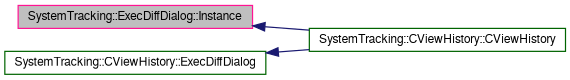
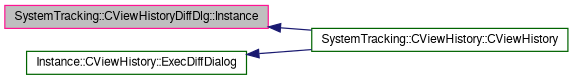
  digraph {
    rankdir=LR
    node [color=darkgreen fillcolor=white fontname=FreeSans fontsize=10 shape=record style=filled]
    edge [color=midnightblue dir=back fontname=FreeSans fontsize=10 labelfontname=FreeSans labelfontsize=10 style=solid]
-   n1 [color=deeppink fillcolor=grey75 fontcolor=black height=0.2 label="SystemTracking::ExecDiffDialog::Instance" width=0.4]
+   n1 [color=deeppink fillcolor=grey75 fontcolor=black height=0.2 label="SystemTracking::CViewHistoryDiffDlg::Instance" width=0.4]
    n2 [height=0.2 label="SystemTracking::CViewHistory::CViewHistory" width=0.4]
-   n3 [height=0.2 label="SystemTracking::CViewHistory::ExecDiffDialog" width=0.4]
+   n3 [height=0.2 label="Instance::CViewHistory::ExecDiffDialog" width=0.4]
    n1 -> n2
    n3 -> n2
  }
